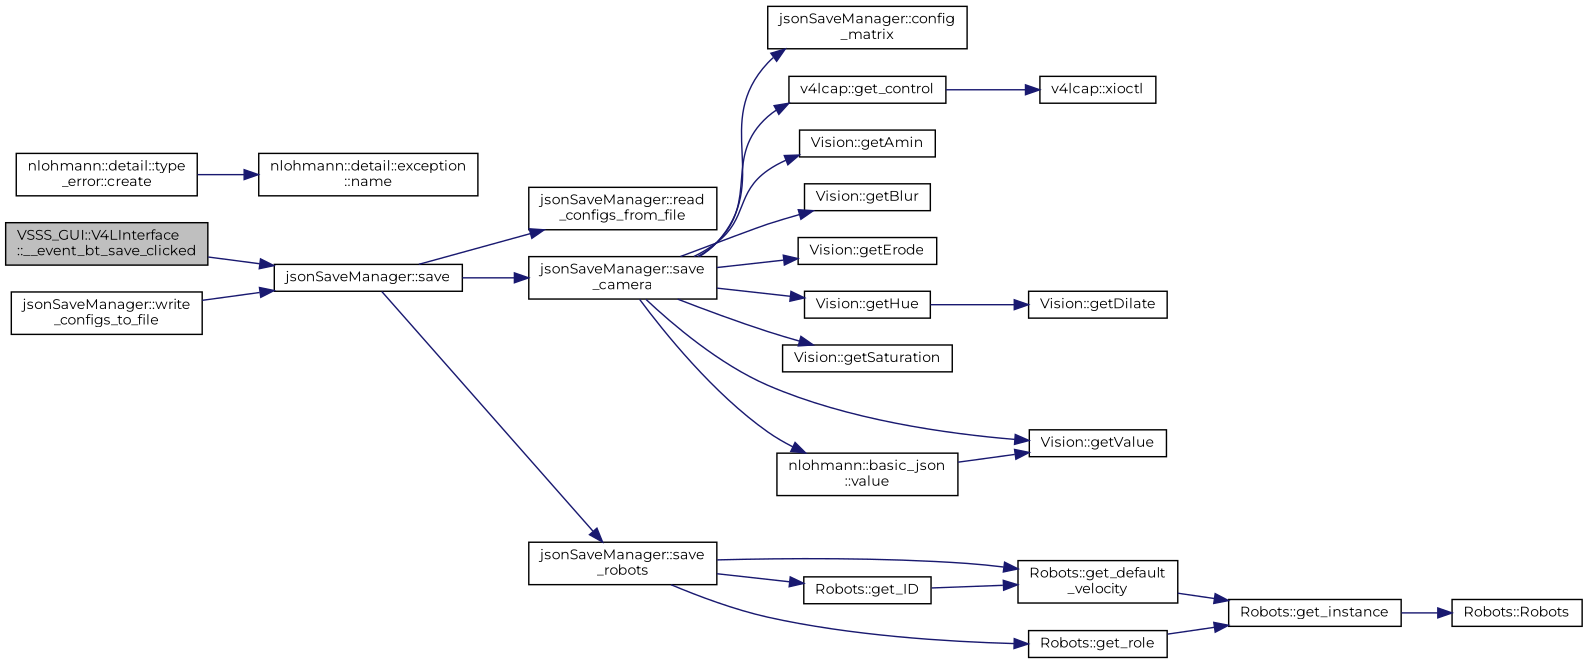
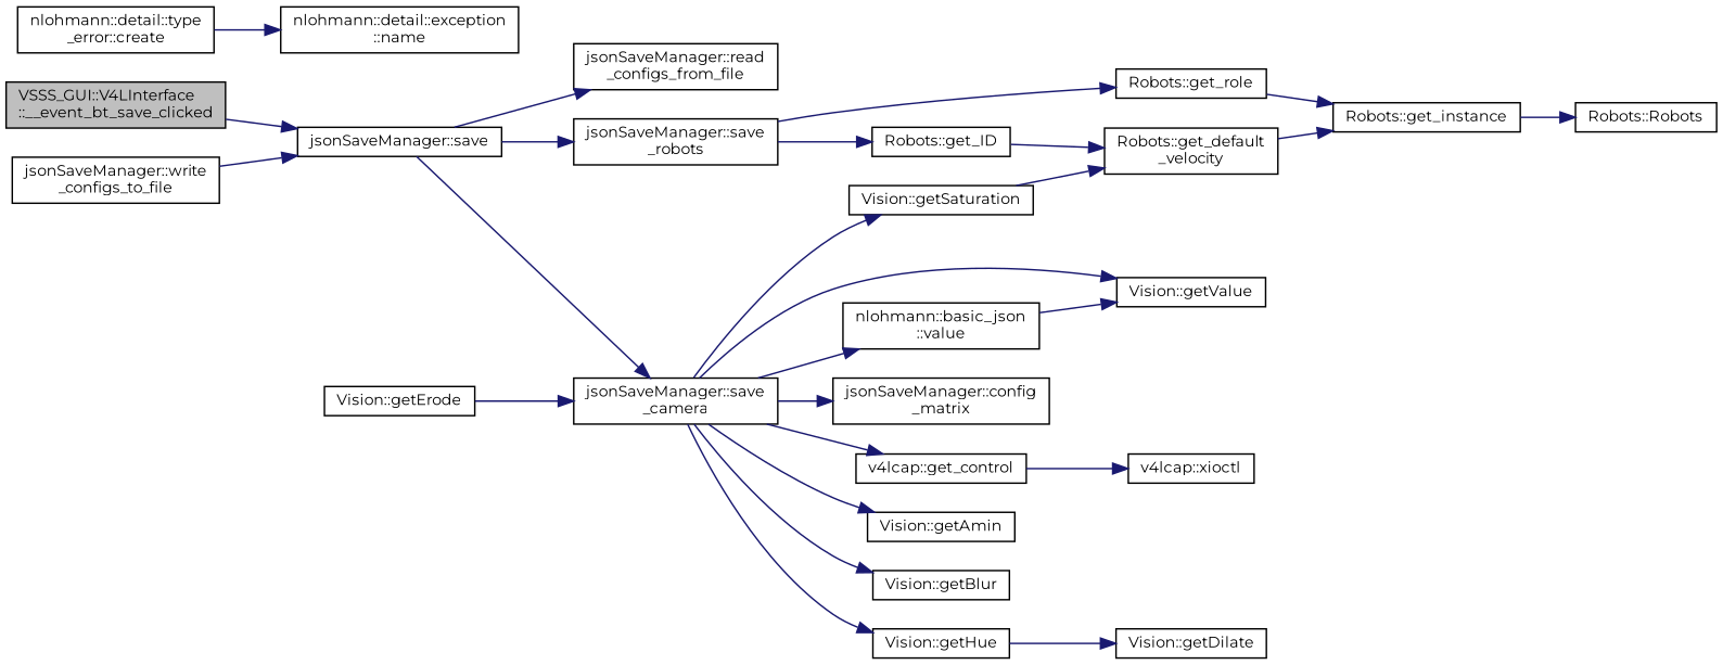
  digraph {
    fontname=Montserrat
    rankdir=LR
    node [color=black fillcolor=white fontname=Montserrat fontsize=10 shape=record style=filled]
    edge [color=midnightblue fontname=Montserrat fontsize=10 labelfontname=Helvetica labelfontsize=10 style=solid]
    n1 [fillcolor=grey75 fontcolor=black height=0.2 label="VSSS_GUI::V4LInterface\l::__event_bt_save_clicked" width=0.4]
    n2 [height=0.2 label="jsonSaveManager::save" width=0.4]
    n3 [height=0.2 label="jsonSaveManager::read\l_configs_from_file" width=0.4]
    n4 [height=0.2 label="jsonSaveManager::save\l_camera" width=0.4]
    n5 [height=0.2 label="jsonSaveManager::save\l_robots" width=0.4]
    n6 [height=0.2 label="jsonSaveManager::config\l_matrix" width=0.4]
    n7 [height=0.2 label="v4lcap::get_control" width=0.4]
    n8 [height=0.2 label="Vision::getAmin" width=0.4]
    n9 [height=0.2 label="Vision::getBlur" width=0.4]
    n10 [height=0.2 label="Vision::getErode" width=0.4]
    n11 [height=0.2 label="Vision::getHue" width=0.4]
    n12 [height=0.2 label="Vision::getSaturation" width=0.4]
    n13 [height=0.2 label="Vision::getValue" width=0.4]
    n14 [height=0.2 label="nlohmann::basic_json\l::value" width=0.4]
    n15 [height=0.2 label="Robots::get_default\l_velocity" width=0.4]
    n16 [height=0.2 label="Robots::get_ID" width=0.4]
    n17 [height=0.2 label="Robots::get_role" width=0.4]
    n18 [height=0.2 label="jsonSaveManager::write\l_configs_to_file" width=0.4]
    n19 [height=0.2 label="v4lcap::xioctl" width=0.4]
    n20 [height=0.2 label="Vision::getDilate" width=0.4]
    n21 [height=0.2 label="nlohmann::detail::type\l_error::create" width=0.4]
    n22 [height=0.2 label="nlohmann::detail::exception\l::name" width=0.4]
    n23 [height=0.2 label="Robots::get_instance" width=0.4]
    n24 [height=0.2 label="Robots::Robots" width=0.4]
    n1 -> n2
    n2 -> n3
    n2 -> n4
    n2 -> n5
    n4 -> n6
    n4 -> n7
    n4 -> n8
    n4 -> n9
-   n4 -> n10
+   n10 -> n4
    n4 -> n11
    n4 -> n12
    n4 -> n13
    n4 -> n14
-   n5 -> n15
+   n12 -> n15
    n5 -> n16
    n5 -> n17
    n7 -> n19
    n11 -> n20
    n14 -> n13
    n15 -> n23
    n16 -> n15
    n17 -> n23
    n18 -> n2
    n21 -> n22
    n23 -> n24
  }
